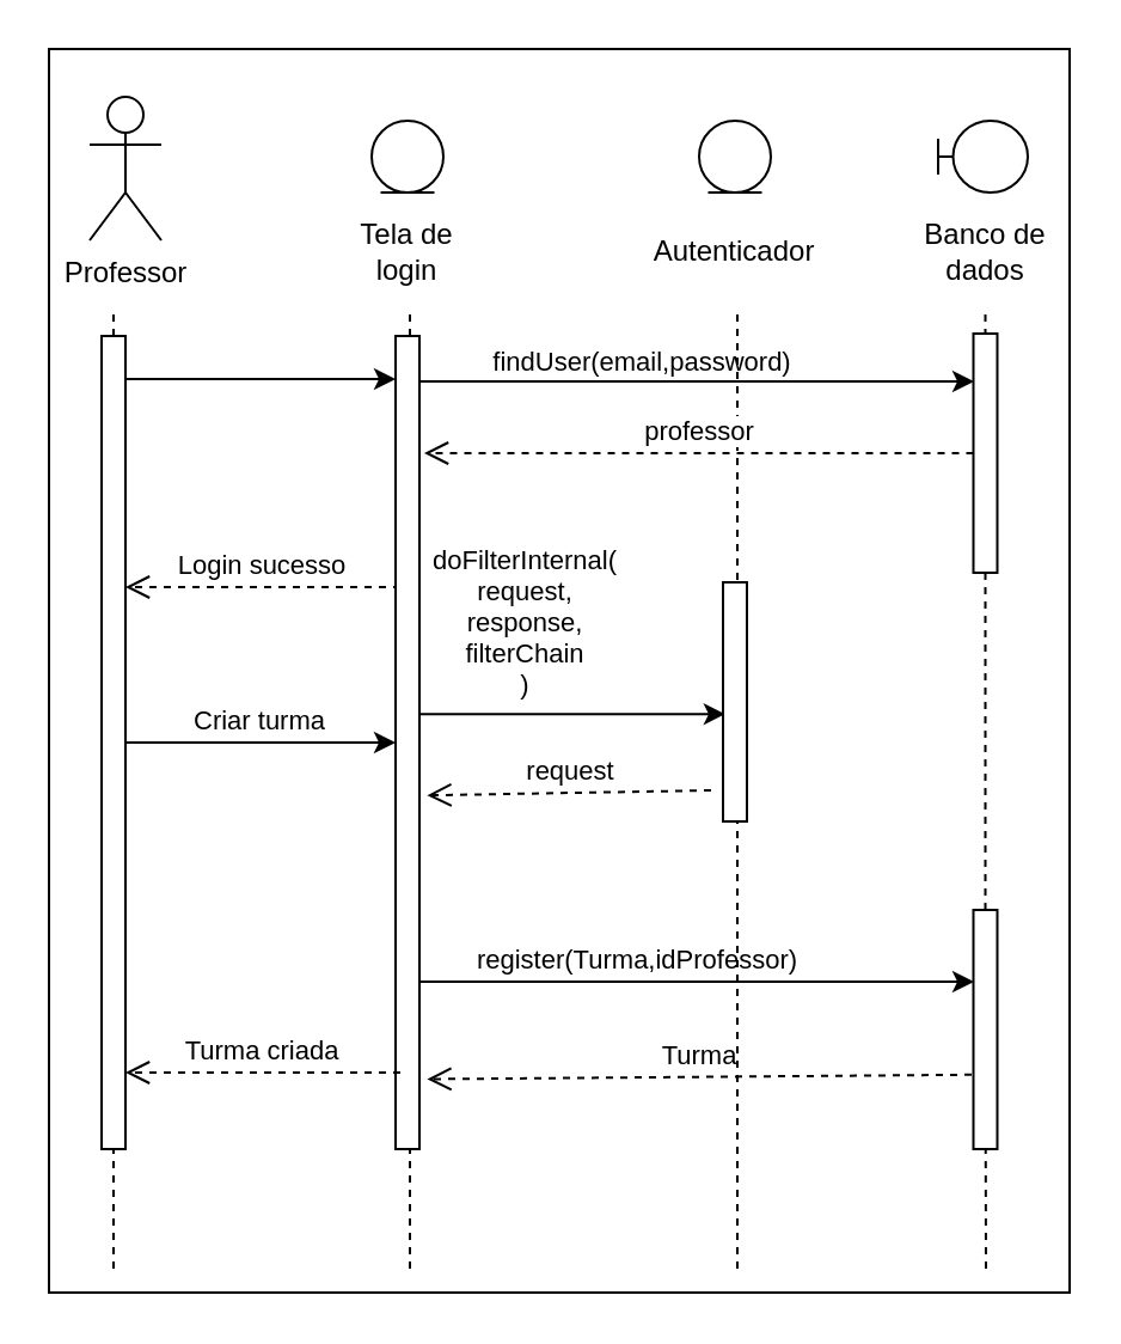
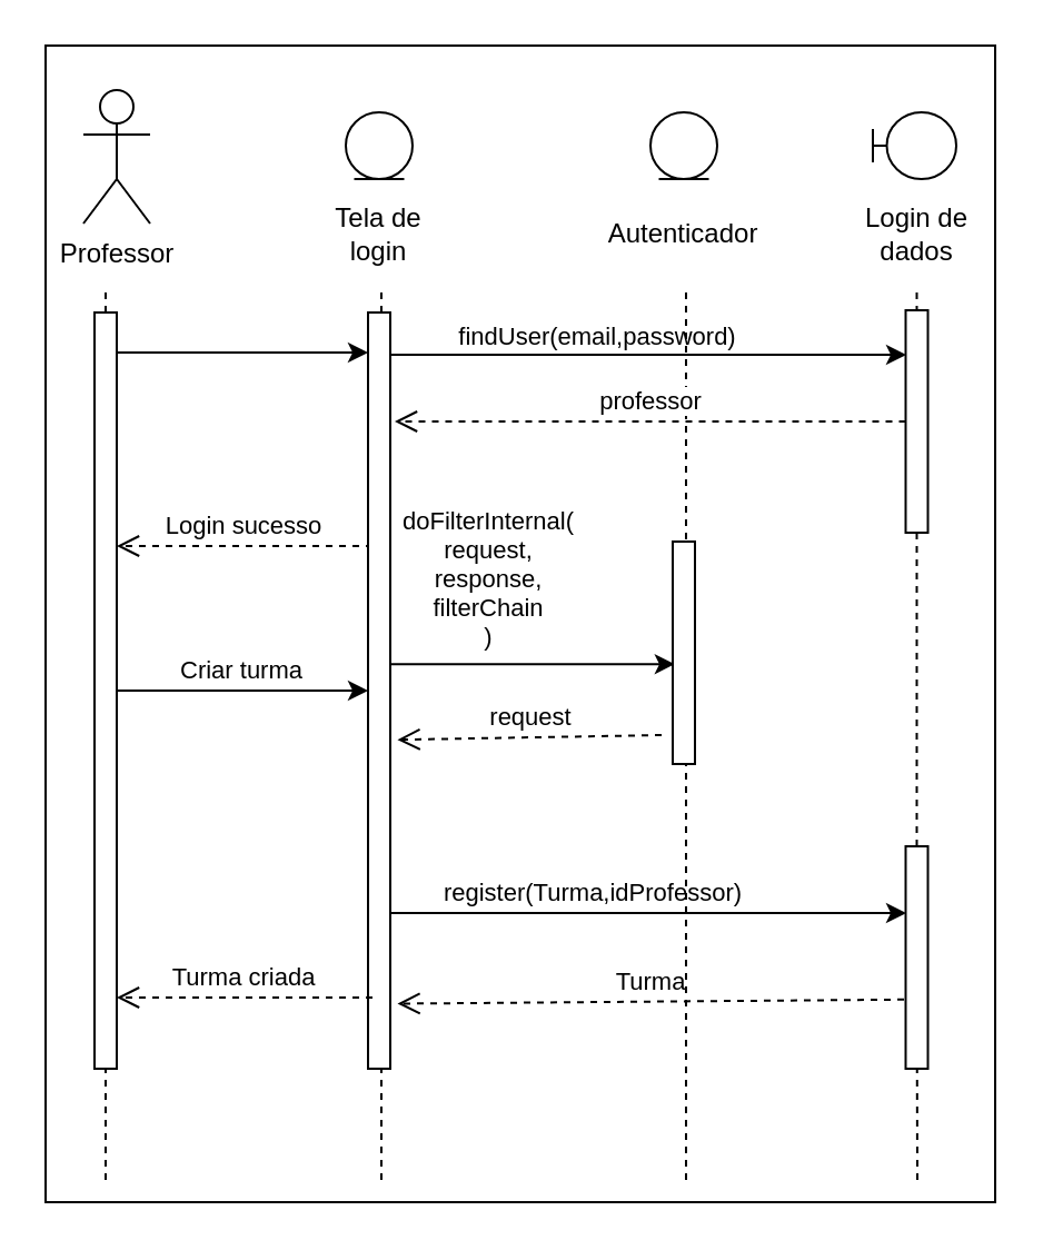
  <mxCell id="0" />
  <mxCell id="1" parent="0" />
  <mxCell id="2" value="" style="rounded=0;whiteSpace=wrap;html=1;" vertex="1" parent="1"><mxGeometry x="20" y="20" width="427" height="520" as="geometry" /></mxCell>
  <mxCell id="3" value="Professor" style="shape=umlActor;verticalLabelPosition=bottom;verticalAlign=top;html=1;outlineConnect=0;" vertex="1" parent="1"><mxGeometry x="37" y="40" width="30" height="60" as="geometry" /></mxCell>
  <mxCell id="4" value="" style="endArrow=none;dashed=1;html=1;rounded=0;" edge="1" parent="1" source="9"><mxGeometry width="50" height="50" relative="1" as="geometry"><mxPoint x="47" y="774.444" as="sourcePoint" /><mxPoint x="47" y="130" as="targetPoint" /></mxGeometry></mxCell>
  <mxCell id="5" value="" style="endArrow=none;dashed=1;html=1;rounded=0;" edge="1" parent="1" target="9"><mxGeometry width="50" height="50" relative="1" as="geometry"><mxPoint x="47" y="530" as="sourcePoint" /><mxPoint x="47" y="130" as="targetPoint" /></mxGeometry></mxCell>
  <mxCell id="6" style="edgeStyle=orthogonalEdgeStyle;rounded=0;orthogonalLoop=1;jettySize=auto;html=1;entryX=0;entryY=0.5;entryDx=0;entryDy=0;" edge="1" parent="1"><mxGeometry relative="1" as="geometry"><mxPoint x="52" y="158" as="sourcePoint" /><mxPoint x="165" y="158" as="targetPoint" /></mxGeometry></mxCell>
  <mxCell id="7" style="edgeStyle=orthogonalEdgeStyle;rounded=0;orthogonalLoop=1;jettySize=auto;html=1;entryX=0;entryY=0.5;entryDx=0;entryDy=0;" edge="1" parent="1" source="9" target="33"><mxGeometry relative="1" as="geometry" /></mxCell>
  <mxCell id="8" value="Criar turma" style="edgeLabel;html=1;align=center;verticalAlign=middle;resizable=0;points=[];" vertex="1" connectable="0" parent="7"><mxGeometry x="0.176" y="1" relative="1" as="geometry"><mxPoint x="-11" y="-9" as="offset" /></mxGeometry></mxCell>
  <mxCell id="9" value="" style="rounded=0;whiteSpace=wrap;html=1;" vertex="1" parent="1"><mxGeometry x="42" y="140" width="10" height="340" as="geometry" /></mxCell>
  <mxCell id="10" value="" style="ellipse;shape=umlEntity;whiteSpace=wrap;html=1;" vertex="1" parent="1"><mxGeometry x="155" y="50" width="30" height="30" as="geometry" /></mxCell>
  <mxCell id="11" value="" style="endArrow=none;dashed=1;html=1;rounded=0;" edge="1" parent="1"><mxGeometry width="50" height="50" relative="1" as="geometry"><mxPoint x="171" y="530" as="sourcePoint" /><mxPoint x="171" y="130" as="targetPoint" /></mxGeometry></mxCell>
  <mxCell id="12" style="edgeStyle=orthogonalEdgeStyle;rounded=0;orthogonalLoop=1;jettySize=auto;html=1;entryX=0.094;entryY=0.181;entryDx=0;entryDy=0;entryPerimeter=0;" edge="1" parent="1"><mxGeometry relative="1" as="geometry"><mxPoint x="302.94" y="298.1" as="targetPoint" /><mxPoint x="175" y="297" as="sourcePoint" /><Array as="points"><mxPoint x="175" y="298" /></Array></mxGeometry></mxCell>
  <mxCell id="13" value="doFilterInternal(&lt;div&gt;request,&lt;/div&gt;&lt;div&gt;response,&lt;/div&gt;&lt;div&gt;filterChain&lt;/div&gt;&lt;div&gt;)&lt;/div&gt;" style="edgeLabel;html=1;align=center;verticalAlign=middle;resizable=0;points=[];" vertex="1" connectable="0" parent="12"><mxGeometry x="-0.177" y="4" relative="1" as="geometry"><mxPoint x="-8" y="-35" as="offset" /></mxGeometry></mxCell>
  <mxCell id="14" style="edgeStyle=orthogonalEdgeStyle;rounded=0;orthogonalLoop=1;jettySize=auto;html=1;" edge="1" parent="1"><mxGeometry relative="1" as="geometry"><mxPoint x="407" y="159" as="targetPoint" /><mxPoint x="175" y="159" as="sourcePoint" /></mxGeometry></mxCell>
  <mxCell id="15" value="findUser(email,password)" style="edgeLabel;html=1;align=center;verticalAlign=middle;resizable=0;points=[];" vertex="1" connectable="0" parent="14"><mxGeometry x="-0.205" y="2" relative="1" as="geometry"><mxPoint y="-7" as="offset" /></mxGeometry></mxCell>
  <mxCell id="16" style="edgeStyle=orthogonalEdgeStyle;rounded=0;orthogonalLoop=1;jettySize=auto;html=1;" edge="1" parent="1"><mxGeometry relative="1" as="geometry"><mxPoint x="407" y="410" as="targetPoint" /><mxPoint x="175" y="410" as="sourcePoint" /></mxGeometry></mxCell>
  <mxCell id="17" value="register(Turma,idProfessor)" style="edgeLabel;html=1;align=center;verticalAlign=middle;resizable=0;points=[];" vertex="1" connectable="0" parent="16"><mxGeometry x="-0.22" y="3" relative="1" as="geometry"><mxPoint y="-7" as="offset" /></mxGeometry></mxCell>
  <mxCell id="18" value="Tela de login" style="text;html=1;align=center;verticalAlign=middle;whiteSpace=wrap;rounded=0;" vertex="1" parent="1"><mxGeometry x="140" y="90" width="60" height="30" as="geometry" /></mxCell>
  <mxCell id="19" value="" style="ellipse;shape=umlEntity;whiteSpace=wrap;html=1;" vertex="1" parent="1"><mxGeometry x="292" y="50" width="30" height="30" as="geometry" /></mxCell>
  <mxCell id="20" value="Autenticador" style="text;html=1;align=center;verticalAlign=middle;whiteSpace=wrap;rounded=0;" vertex="1" parent="1"><mxGeometry x="277" y="90" width="60" height="30" as="geometry" /></mxCell>
  <mxCell id="21" value="" style="endArrow=none;dashed=1;html=1;rounded=0;" edge="1" parent="1"><mxGeometry width="50" height="50" relative="1" as="geometry"><mxPoint x="308" y="530" as="sourcePoint" /><mxPoint x="308" y="130" as="targetPoint" /></mxGeometry></mxCell>
  <mxCell id="22" value="" style="rounded=0;whiteSpace=wrap;html=1;" vertex="1" parent="1"><mxGeometry x="302" y="243" width="10" height="100" as="geometry" /></mxCell>
  <mxCell id="23" value="" style="shape=umlBoundary;whiteSpace=wrap;html=1;" vertex="1" parent="1"><mxGeometry x="392" y="50" width="37.5" height="30" as="geometry" /></mxCell>
  <mxCell id="24" value="" style="endArrow=none;dashed=1;html=1;rounded=0;" edge="1" parent="1" source="29"><mxGeometry width="50" height="50" relative="1" as="geometry"><mxPoint x="411.75" y="774.444" as="sourcePoint" /><mxPoint x="411.75" y="130" as="targetPoint" /></mxGeometry></mxCell>
  <mxCell id="25" value="" style="rounded=0;whiteSpace=wrap;html=1;" vertex="1" parent="1"><mxGeometry x="406.75" y="139" width="10" height="100" as="geometry" /></mxCell>
  <mxCell id="26" value="professor" style="html=1;verticalAlign=bottom;endArrow=open;dashed=1;endSize=8;curved=0;rounded=0;exitX=0;exitY=0.5;exitDx=0;exitDy=0;" edge="1" parent="1" source="25"><mxGeometry relative="1" as="geometry"><mxPoint x="337" y="189.5" as="sourcePoint" /><mxPoint x="177" y="189" as="targetPoint" /></mxGeometry></mxCell>
  <mxCell id="27" value="request" style="html=1;verticalAlign=bottom;endArrow=open;dashed=1;endSize=8;curved=0;rounded=0;entryX=1.323;entryY=0.565;entryDx=0;entryDy=0;entryPerimeter=0;" edge="1" parent="1" target="33"><mxGeometry relative="1" as="geometry"><mxPoint x="297" y="330" as="sourcePoint" /><mxPoint x="212" y="330" as="targetPoint" /></mxGeometry></mxCell>
  <mxCell id="28" value="" style="endArrow=none;dashed=1;html=1;rounded=0;" edge="1" parent="1" target="29"><mxGeometry width="50" height="50" relative="1" as="geometry"><mxPoint x="412" y="530" as="sourcePoint" /><mxPoint x="411.75" y="130" as="targetPoint" /></mxGeometry></mxCell>
  <mxCell id="29" value="" style="rounded=0;whiteSpace=wrap;html=1;" vertex="1" parent="1"><mxGeometry x="406.75" y="380" width="10" height="100" as="geometry" /></mxCell>
  <mxCell id="30" value="Turma" style="html=1;verticalAlign=bottom;endArrow=open;dashed=1;endSize=8;curved=0;rounded=0;exitX=-0.075;exitY=0.689;exitDx=0;exitDy=0;exitPerimeter=0;entryX=1.323;entryY=0.914;entryDx=0;entryDy=0;entryPerimeter=0;" edge="1" parent="1" source="29" target="33"><mxGeometry relative="1" as="geometry"><mxPoint x="312" y="450" as="sourcePoint" /><mxPoint x="232" y="450" as="targetPoint" /></mxGeometry></mxCell>
- <mxCell id="31" value="Banco de dados" style="text;html=1;align=center;verticalAlign=middle;whiteSpace=wrap;rounded=0;" vertex="1" parent="1"><mxGeometry x="381.75" y="90" width="60" height="30" as="geometry" /></mxCell>
+ <mxCell id="31" value="Login de dados" style="text;html=1;align=center;verticalAlign=middle;whiteSpace=wrap;rounded=0;" vertex="1" parent="1"><mxGeometry x="381.75" y="90" width="60" height="30" as="geometry" /></mxCell>
  <mxCell id="32" value="Login sucesso" style="html=1;verticalAlign=bottom;endArrow=open;dashed=1;endSize=8;curved=0;rounded=0;entryX=1.323;entryY=0.565;entryDx=0;entryDy=0;entryPerimeter=0;" edge="1" parent="1"><mxGeometry relative="1" as="geometry"><mxPoint x="167" y="245" as="sourcePoint" /><mxPoint x="52" y="245" as="targetPoint" /></mxGeometry></mxCell>
  <mxCell id="33" value="" style="rounded=0;whiteSpace=wrap;html=1;" vertex="1" parent="1"><mxGeometry x="165" y="140" width="10" height="340" as="geometry" /></mxCell>
  <mxCell id="34" value="Turma criada" style="html=1;verticalAlign=bottom;endArrow=open;dashed=1;endSize=8;curved=0;rounded=0;entryX=1.323;entryY=0.565;entryDx=0;entryDy=0;entryPerimeter=0;" edge="1" parent="1"><mxGeometry relative="1" as="geometry"><mxPoint x="167" y="448" as="sourcePoint" /><mxPoint x="52" y="448" as="targetPoint" /></mxGeometry></mxCell>
